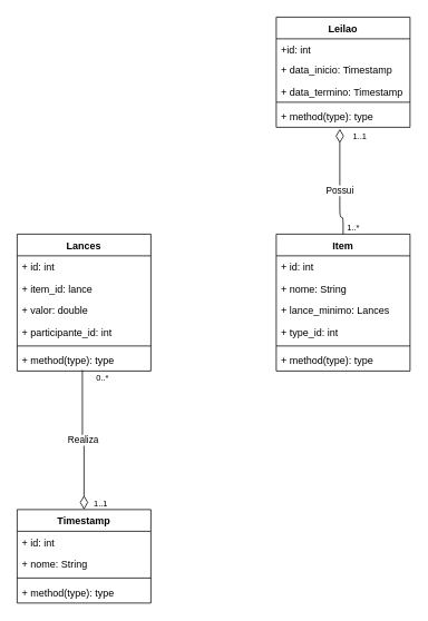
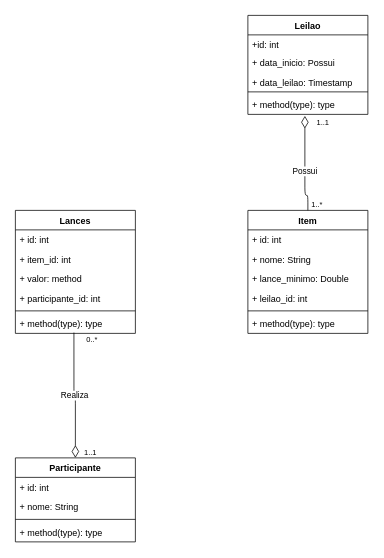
  <mxCell id="0" />
  <mxCell id="1" parent="0" />
  <mxCell id="2" value="Leilao" style="swimlane;fontStyle=1;align=center;verticalAlign=top;childLayout=stackLayout;horizontal=1;startSize=26;horizontalStack=0;resizeParent=1;resizeParentMax=0;resizeLast=0;collapsible=1;marginBottom=0;" vertex="1" parent="1"><mxGeometry x="330" y="20" width="160" height="132" as="geometry" /></mxCell>
  <mxCell id="3" value="+id: int" style="text;strokeColor=none;fillColor=none;align=left;verticalAlign=top;spacingLeft=4;spacingRight=4;overflow=hidden;rotatable=0;points=[[0,0.5],[1,0.5]];portConstraint=eastwest;" vertex="1" parent="2"><mxGeometry y="26" width="160" height="24" as="geometry" /></mxCell>
- <mxCell id="4" value="+ data_inicio: Timestamp" style="text;strokeColor=none;fillColor=none;align=left;verticalAlign=top;spacingLeft=4;spacingRight=4;overflow=hidden;rotatable=0;points=[[0,0.5],[1,0.5]];portConstraint=eastwest;" vertex="1" parent="2"><mxGeometry y="50" width="160" height="26" as="geometry" /></mxCell>
- <mxCell id="5" value="+ data_termino: Timestamp" style="text;strokeColor=none;fillColor=none;align=left;verticalAlign=top;spacingLeft=4;spacingRight=4;overflow=hidden;rotatable=0;points=[[0,0.5],[1,0.5]];portConstraint=eastwest;" vertex="1" parent="2"><mxGeometry y="76" width="160" height="22" as="geometry" /></mxCell>
+ <mxCell id="4" value="+ data_inicio: Possui" style="text;strokeColor=none;fillColor=none;align=left;verticalAlign=top;spacingLeft=4;spacingRight=4;overflow=hidden;rotatable=0;points=[[0,0.5],[1,0.5]];portConstraint=eastwest;" vertex="1" parent="2"><mxGeometry y="50" width="160" height="26" as="geometry" /></mxCell>
+ <mxCell id="5" value="+ data_leilao: Timestamp" style="text;strokeColor=none;fillColor=none;align=left;verticalAlign=top;spacingLeft=4;spacingRight=4;overflow=hidden;rotatable=0;points=[[0,0.5],[1,0.5]];portConstraint=eastwest;" vertex="1" parent="2"><mxGeometry y="76" width="160" height="22" as="geometry" /></mxCell>
  <mxCell id="6" value="" style="line;strokeWidth=1;fillColor=none;align=left;verticalAlign=middle;spacingTop=-1;spacingLeft=3;spacingRight=3;rotatable=0;labelPosition=right;points=[];portConstraint=eastwest;" vertex="1" parent="2"><mxGeometry y="98" width="160" height="8" as="geometry" /></mxCell>
  <mxCell id="7" value="+ method(type): type" style="text;strokeColor=none;fillColor=none;align=left;verticalAlign=top;spacingLeft=4;spacingRight=4;overflow=hidden;rotatable=0;points=[[0,0.5],[1,0.5]];portConstraint=eastwest;" vertex="1" parent="2"><mxGeometry y="106" width="160" height="26" as="geometry" /></mxCell>
  <mxCell id="8" value="Item" style="swimlane;fontStyle=1;align=center;verticalAlign=top;childLayout=stackLayout;horizontal=1;startSize=26;horizontalStack=0;resizeParent=1;resizeParentMax=0;resizeLast=0;collapsible=1;marginBottom=0;" vertex="1" parent="1"><mxGeometry x="330" y="280" width="160" height="164" as="geometry" /></mxCell>
  <mxCell id="9" value="+ id: int" style="text;strokeColor=none;fillColor=none;align=left;verticalAlign=top;spacingLeft=4;spacingRight=4;overflow=hidden;rotatable=0;points=[[0,0.5],[1,0.5]];portConstraint=eastwest;" vertex="1" parent="8"><mxGeometry y="26" width="160" height="26" as="geometry" /></mxCell>
  <mxCell id="10" value="+ nome: String" style="text;strokeColor=none;fillColor=none;align=left;verticalAlign=top;spacingLeft=4;spacingRight=4;overflow=hidden;rotatable=0;points=[[0,0.5],[1,0.5]];portConstraint=eastwest;" vertex="1" parent="8"><mxGeometry y="52" width="160" height="26" as="geometry" /></mxCell>
- <mxCell id="11" value="+ lance_minimo: Lances" style="text;strokeColor=none;fillColor=none;align=left;verticalAlign=top;spacingLeft=4;spacingRight=4;overflow=hidden;rotatable=0;points=[[0,0.5],[1,0.5]];portConstraint=eastwest;" vertex="1" parent="8"><mxGeometry y="78" width="160" height="26" as="geometry" /></mxCell>
- <mxCell id="12" value="+ type_id: int" style="text;strokeColor=none;fillColor=none;align=left;verticalAlign=top;spacingLeft=4;spacingRight=4;overflow=hidden;rotatable=0;points=[[0,0.5],[1,0.5]];portConstraint=eastwest;" vertex="1" parent="8"><mxGeometry y="104" width="160" height="26" as="geometry" /></mxCell>
+ <mxCell id="11" value="+ lance_minimo: Double" style="text;strokeColor=none;fillColor=none;align=left;verticalAlign=top;spacingLeft=4;spacingRight=4;overflow=hidden;rotatable=0;points=[[0,0.5],[1,0.5]];portConstraint=eastwest;" vertex="1" parent="8"><mxGeometry y="78" width="160" height="26" as="geometry" /></mxCell>
+ <mxCell id="12" value="+ leilao_id: int" style="text;strokeColor=none;fillColor=none;align=left;verticalAlign=top;spacingLeft=4;spacingRight=4;overflow=hidden;rotatable=0;points=[[0,0.5],[1,0.5]];portConstraint=eastwest;" vertex="1" parent="8"><mxGeometry y="104" width="160" height="26" as="geometry" /></mxCell>
  <mxCell id="13" value="" style="line;strokeWidth=1;fillColor=none;align=left;verticalAlign=middle;spacingTop=-1;spacingLeft=3;spacingRight=3;rotatable=0;labelPosition=right;points=[];portConstraint=eastwest;" vertex="1" parent="8"><mxGeometry y="130" width="160" height="8" as="geometry" /></mxCell>
  <mxCell id="14" value="+ method(type): type" style="text;strokeColor=none;fillColor=none;align=left;verticalAlign=top;spacingLeft=4;spacingRight=4;overflow=hidden;rotatable=0;points=[[0,0.5],[1,0.5]];portConstraint=eastwest;" vertex="1" parent="8"><mxGeometry y="138" width="160" height="26" as="geometry" /></mxCell>
  <mxCell id="15" value="Lances" style="swimlane;fontStyle=1;align=center;verticalAlign=top;childLayout=stackLayout;horizontal=1;startSize=26;horizontalStack=0;resizeParent=1;resizeParentMax=0;resizeLast=0;collapsible=1;marginBottom=0;" vertex="1" parent="1"><mxGeometry x="20" y="280" width="160" height="164" as="geometry" /></mxCell>
  <mxCell id="16" value="+ id: int" style="text;strokeColor=none;fillColor=none;align=left;verticalAlign=top;spacingLeft=4;spacingRight=4;overflow=hidden;rotatable=0;points=[[0,0.5],[1,0.5]];portConstraint=eastwest;" vertex="1" parent="15"><mxGeometry y="26" width="160" height="26" as="geometry" /></mxCell>
- <mxCell id="17" value="+ item_id: lance" style="text;strokeColor=none;fillColor=none;align=left;verticalAlign=top;spacingLeft=4;spacingRight=4;overflow=hidden;rotatable=0;points=[[0,0.5],[1,0.5]];portConstraint=eastwest;" vertex="1" parent="15"><mxGeometry y="52" width="160" height="26" as="geometry" /></mxCell>
- <mxCell id="18" value="+ valor: double" style="text;strokeColor=none;fillColor=none;align=left;verticalAlign=top;spacingLeft=4;spacingRight=4;overflow=hidden;rotatable=0;points=[[0,0.5],[1,0.5]];portConstraint=eastwest;" vertex="1" parent="15"><mxGeometry y="78" width="160" height="26" as="geometry" /></mxCell>
+ <mxCell id="17" value="+ item_id: int" style="text;strokeColor=none;fillColor=none;align=left;verticalAlign=top;spacingLeft=4;spacingRight=4;overflow=hidden;rotatable=0;points=[[0,0.5],[1,0.5]];portConstraint=eastwest;" vertex="1" parent="15"><mxGeometry y="52" width="160" height="26" as="geometry" /></mxCell>
+ <mxCell id="18" value="+ valor: method" style="text;strokeColor=none;fillColor=none;align=left;verticalAlign=top;spacingLeft=4;spacingRight=4;overflow=hidden;rotatable=0;points=[[0,0.5],[1,0.5]];portConstraint=eastwest;" vertex="1" parent="15"><mxGeometry y="78" width="160" height="26" as="geometry" /></mxCell>
  <mxCell id="19" value="+ participante_id: int" style="text;strokeColor=none;fillColor=none;align=left;verticalAlign=top;spacingLeft=4;spacingRight=4;overflow=hidden;rotatable=0;points=[[0,0.5],[1,0.5]];portConstraint=eastwest;" vertex="1" parent="15"><mxGeometry y="104" width="160" height="26" as="geometry" /></mxCell>
  <mxCell id="20" value="" style="line;strokeWidth=1;fillColor=none;align=left;verticalAlign=middle;spacingTop=-1;spacingLeft=3;spacingRight=3;rotatable=0;labelPosition=right;points=[];portConstraint=eastwest;" vertex="1" parent="15"><mxGeometry y="130" width="160" height="8" as="geometry" /></mxCell>
  <mxCell id="21" value="+ method(type): type" style="text;strokeColor=none;fillColor=none;align=left;verticalAlign=top;spacingLeft=4;spacingRight=4;overflow=hidden;rotatable=0;points=[[0,0.5],[1,0.5]];portConstraint=eastwest;" vertex="1" parent="15"><mxGeometry y="138" width="160" height="26" as="geometry" /></mxCell>
- <mxCell id="22" value="Timestamp" style="swimlane;fontStyle=1;align=center;verticalAlign=top;childLayout=stackLayout;horizontal=1;startSize=26;horizontalStack=0;resizeParent=1;resizeParentMax=0;resizeLast=0;collapsible=1;marginBottom=0;" vertex="1" parent="1"><mxGeometry x="20" y="610" width="160" height="112" as="geometry" /></mxCell>
+ <mxCell id="22" value="Participante" style="swimlane;fontStyle=1;align=center;verticalAlign=top;childLayout=stackLayout;horizontal=1;startSize=26;horizontalStack=0;resizeParent=1;resizeParentMax=0;resizeLast=0;collapsible=1;marginBottom=0;" vertex="1" parent="1"><mxGeometry x="20" y="610" width="160" height="112" as="geometry" /></mxCell>
  <mxCell id="23" value="+ id: int" style="text;strokeColor=none;fillColor=none;align=left;verticalAlign=top;spacingLeft=4;spacingRight=4;overflow=hidden;rotatable=0;points=[[0,0.5],[1,0.5]];portConstraint=eastwest;" vertex="1" parent="22"><mxGeometry y="26" width="160" height="26" as="geometry" /></mxCell>
  <mxCell id="24" value="+ nome: String" style="text;strokeColor=none;fillColor=none;align=left;verticalAlign=top;spacingLeft=4;spacingRight=4;overflow=hidden;rotatable=0;points=[[0,0.5],[1,0.5]];portConstraint=eastwest;" vertex="1" parent="22"><mxGeometry y="52" width="160" height="26" as="geometry" /></mxCell>
  <mxCell id="25" value="" style="line;strokeWidth=1;fillColor=none;align=left;verticalAlign=middle;spacingTop=-1;spacingLeft=3;spacingRight=3;rotatable=0;labelPosition=right;points=[];portConstraint=eastwest;" vertex="1" parent="22"><mxGeometry y="78" width="160" height="8" as="geometry" /></mxCell>
  <mxCell id="26" value="+ method(type): type" style="text;strokeColor=none;fillColor=none;align=left;verticalAlign=top;spacingLeft=4;spacingRight=4;overflow=hidden;rotatable=0;points=[[0,0.5],[1,0.5]];portConstraint=eastwest;" vertex="1" parent="22"><mxGeometry y="86" width="160" height="26" as="geometry" /></mxCell>
  <mxCell id="27" value="Possui" style="endArrow=none;html=1;endSize=12;startArrow=diamondThin;startSize=14;startFill=0;edgeStyle=orthogonalEdgeStyle;exitX=0.475;exitY=1.077;exitDx=0;exitDy=0;exitPerimeter=0;endFill=0;" edge="1" parent="1" source="7"><mxGeometry x="0.143" relative="1" as="geometry"><mxPoint x="380" y="180" as="sourcePoint" /><mxPoint x="410" y="280" as="targetPoint" /><Array as="points"><mxPoint x="406" y="260" /><mxPoint x="410" y="260" /></Array><mxPoint as="offset" /></mxGeometry></mxCell>
  <mxCell id="28" value="1..1" style="resizable=0;html=1;align=left;verticalAlign=top;labelBackgroundColor=#ffffff;fontSize=10;" connectable="0" vertex="1" parent="27"><mxGeometry x="-1" relative="1" as="geometry"><mxPoint x="14" y="-4" as="offset" /></mxGeometry></mxCell>
  <mxCell id="29" value="1..*" style="resizable=0;html=1;align=right;verticalAlign=top;labelBackgroundColor=#ffffff;fontSize=10;" connectable="0" vertex="1" parent="27"><mxGeometry x="1" relative="1" as="geometry"><mxPoint x="20" y="-20" as="offset" /></mxGeometry></mxCell>
  <mxCell id="30" value="Realiza" style="endArrow=none;html=1;endSize=12;startArrow=diamondThin;startSize=14;startFill=0;edgeStyle=orthogonalEdgeStyle;exitX=0.5;exitY=0;exitDx=0;exitDy=0;entryX=0.488;entryY=0.962;entryDx=0;entryDy=0;entryPerimeter=0;endFill=0;" edge="1" parent="1" source="22" target="21"><mxGeometry relative="1" as="geometry"><mxPoint x="20" y="540" as="sourcePoint" /><mxPoint x="100" y="480" as="targetPoint" /></mxGeometry></mxCell>
  <mxCell id="31" value="1..1" style="resizable=0;html=1;align=left;verticalAlign=top;labelBackgroundColor=#ffffff;fontSize=10;" connectable="0" vertex="1" parent="30"><mxGeometry x="-1" relative="1" as="geometry"><mxPoint x="10" y="-20" as="offset" /></mxGeometry></mxCell>
  <mxCell id="32" value="0..*" style="resizable=0;html=1;align=right;verticalAlign=top;labelBackgroundColor=#ffffff;fontSize=10;" connectable="0" vertex="1" parent="30"><mxGeometry x="1" relative="1" as="geometry"><mxPoint x="32" y="-3" as="offset" /></mxGeometry></mxCell>
